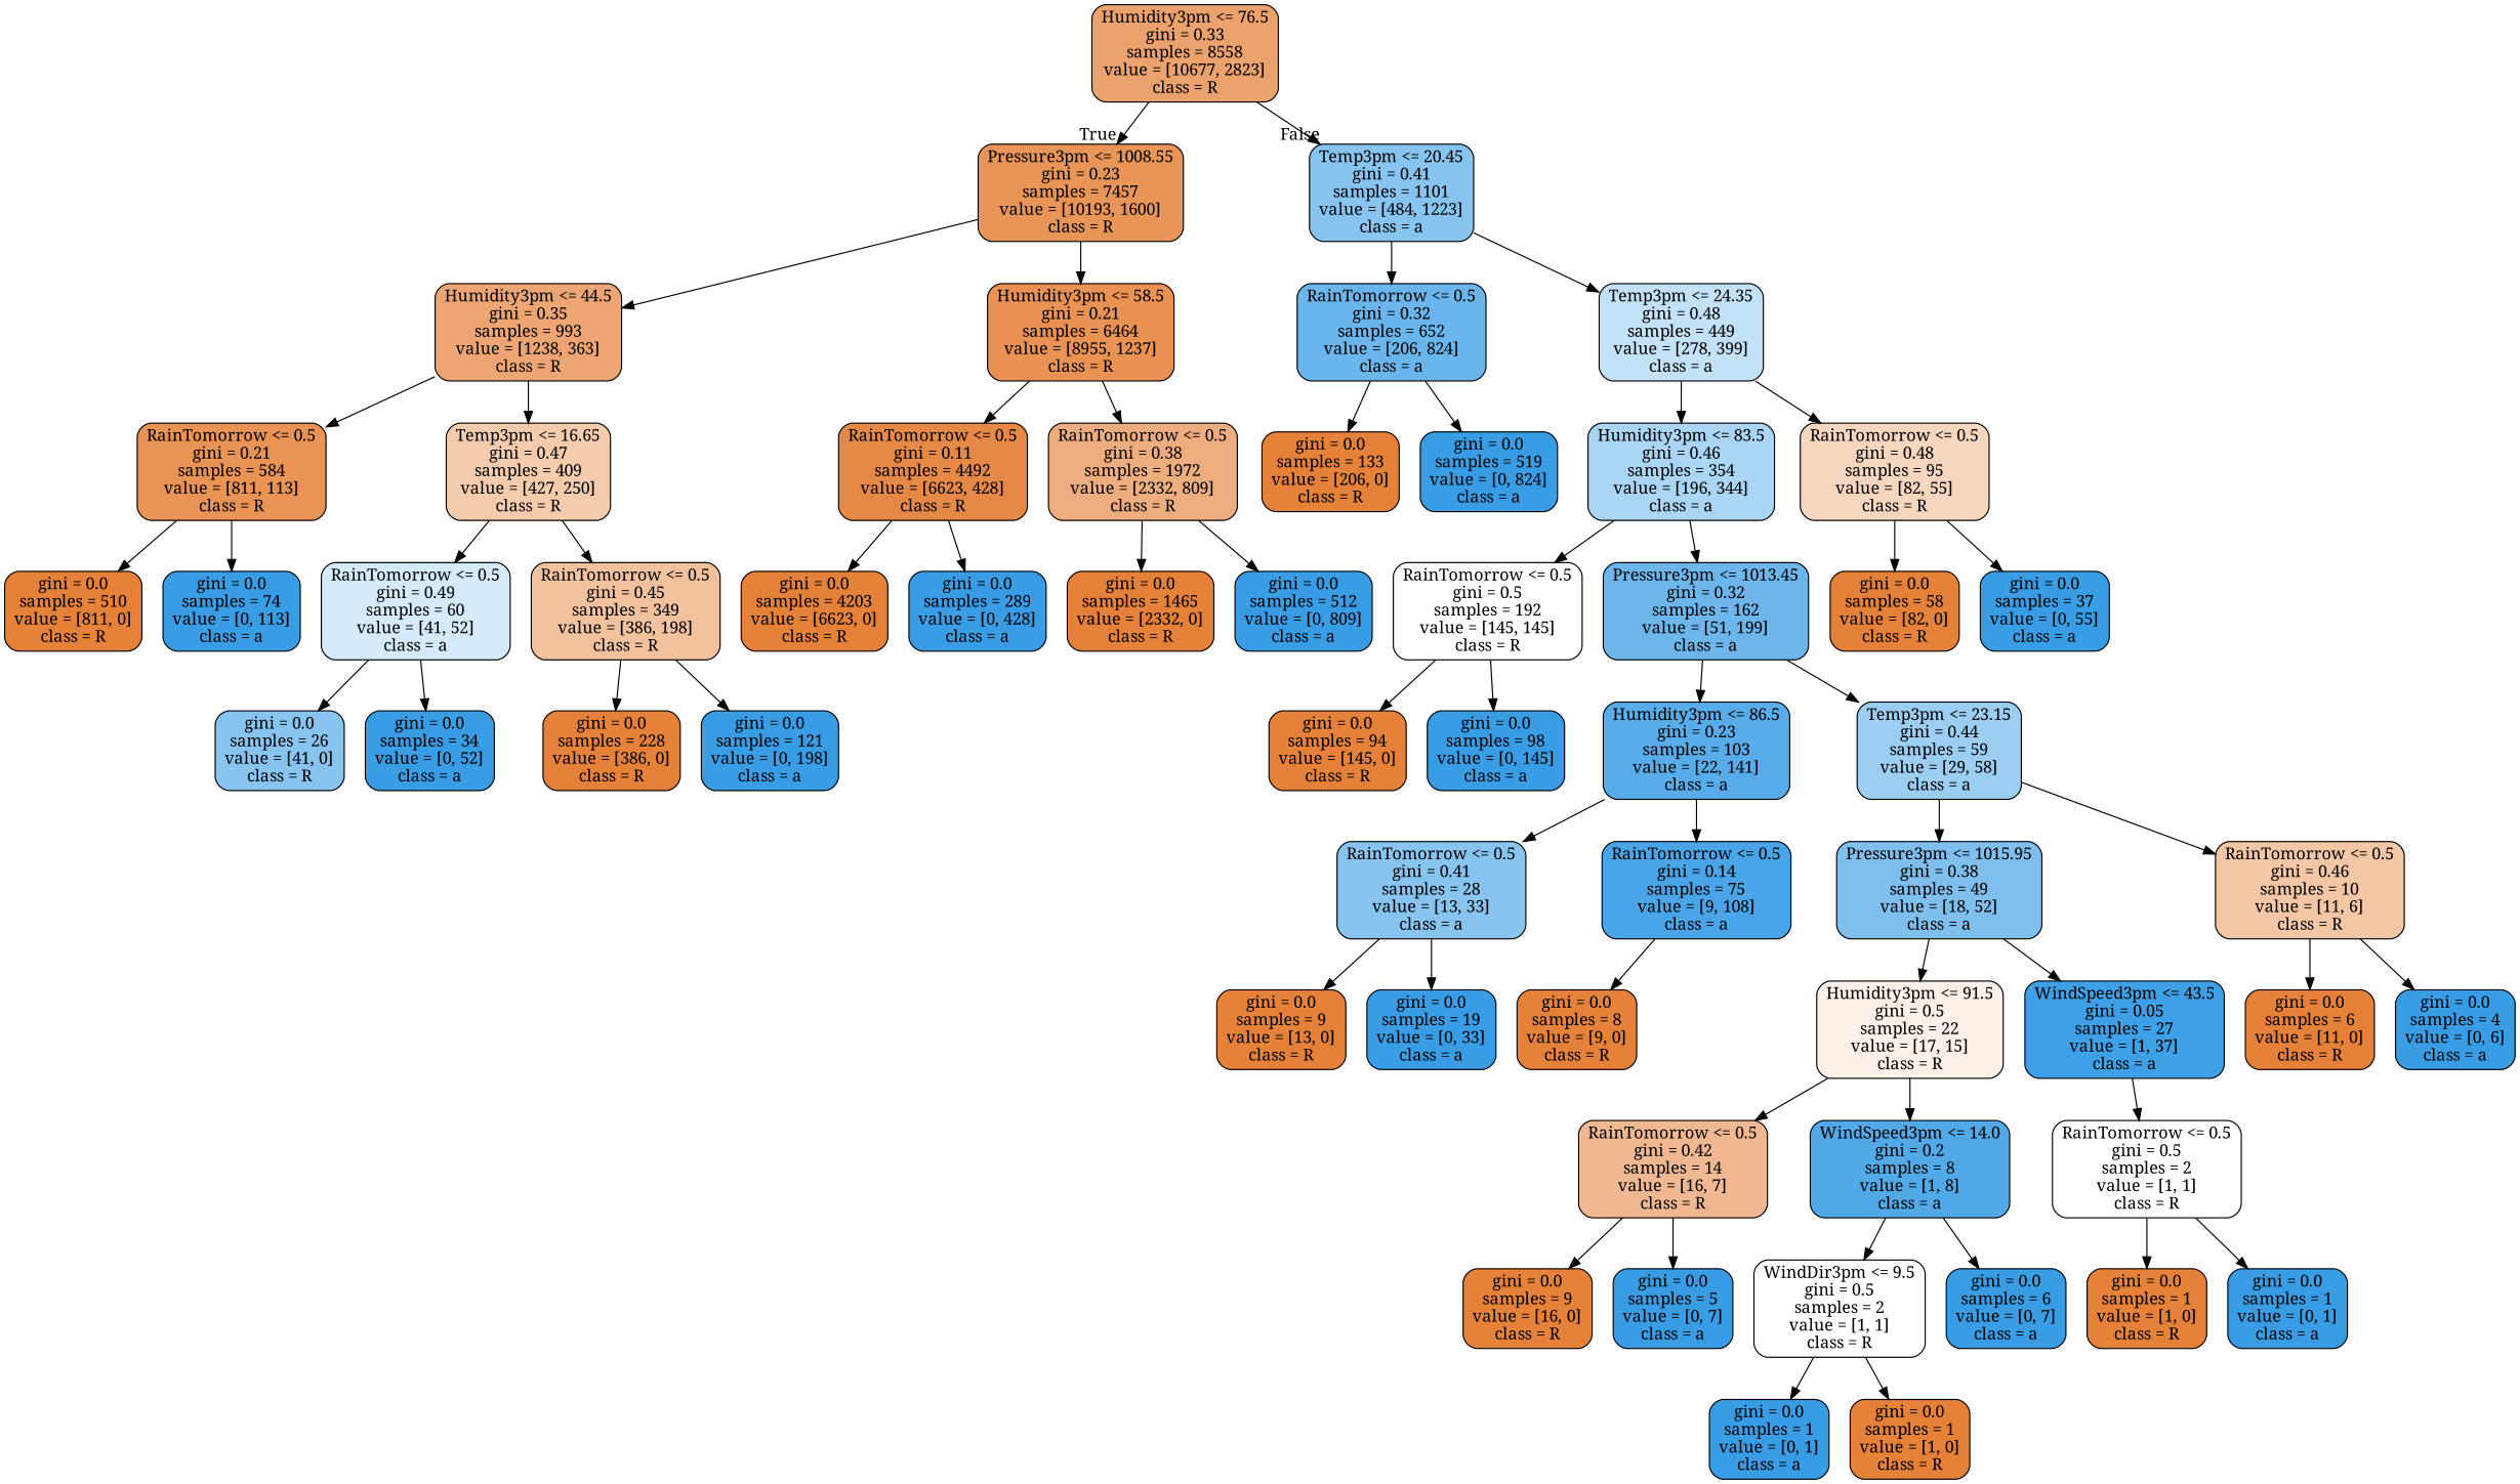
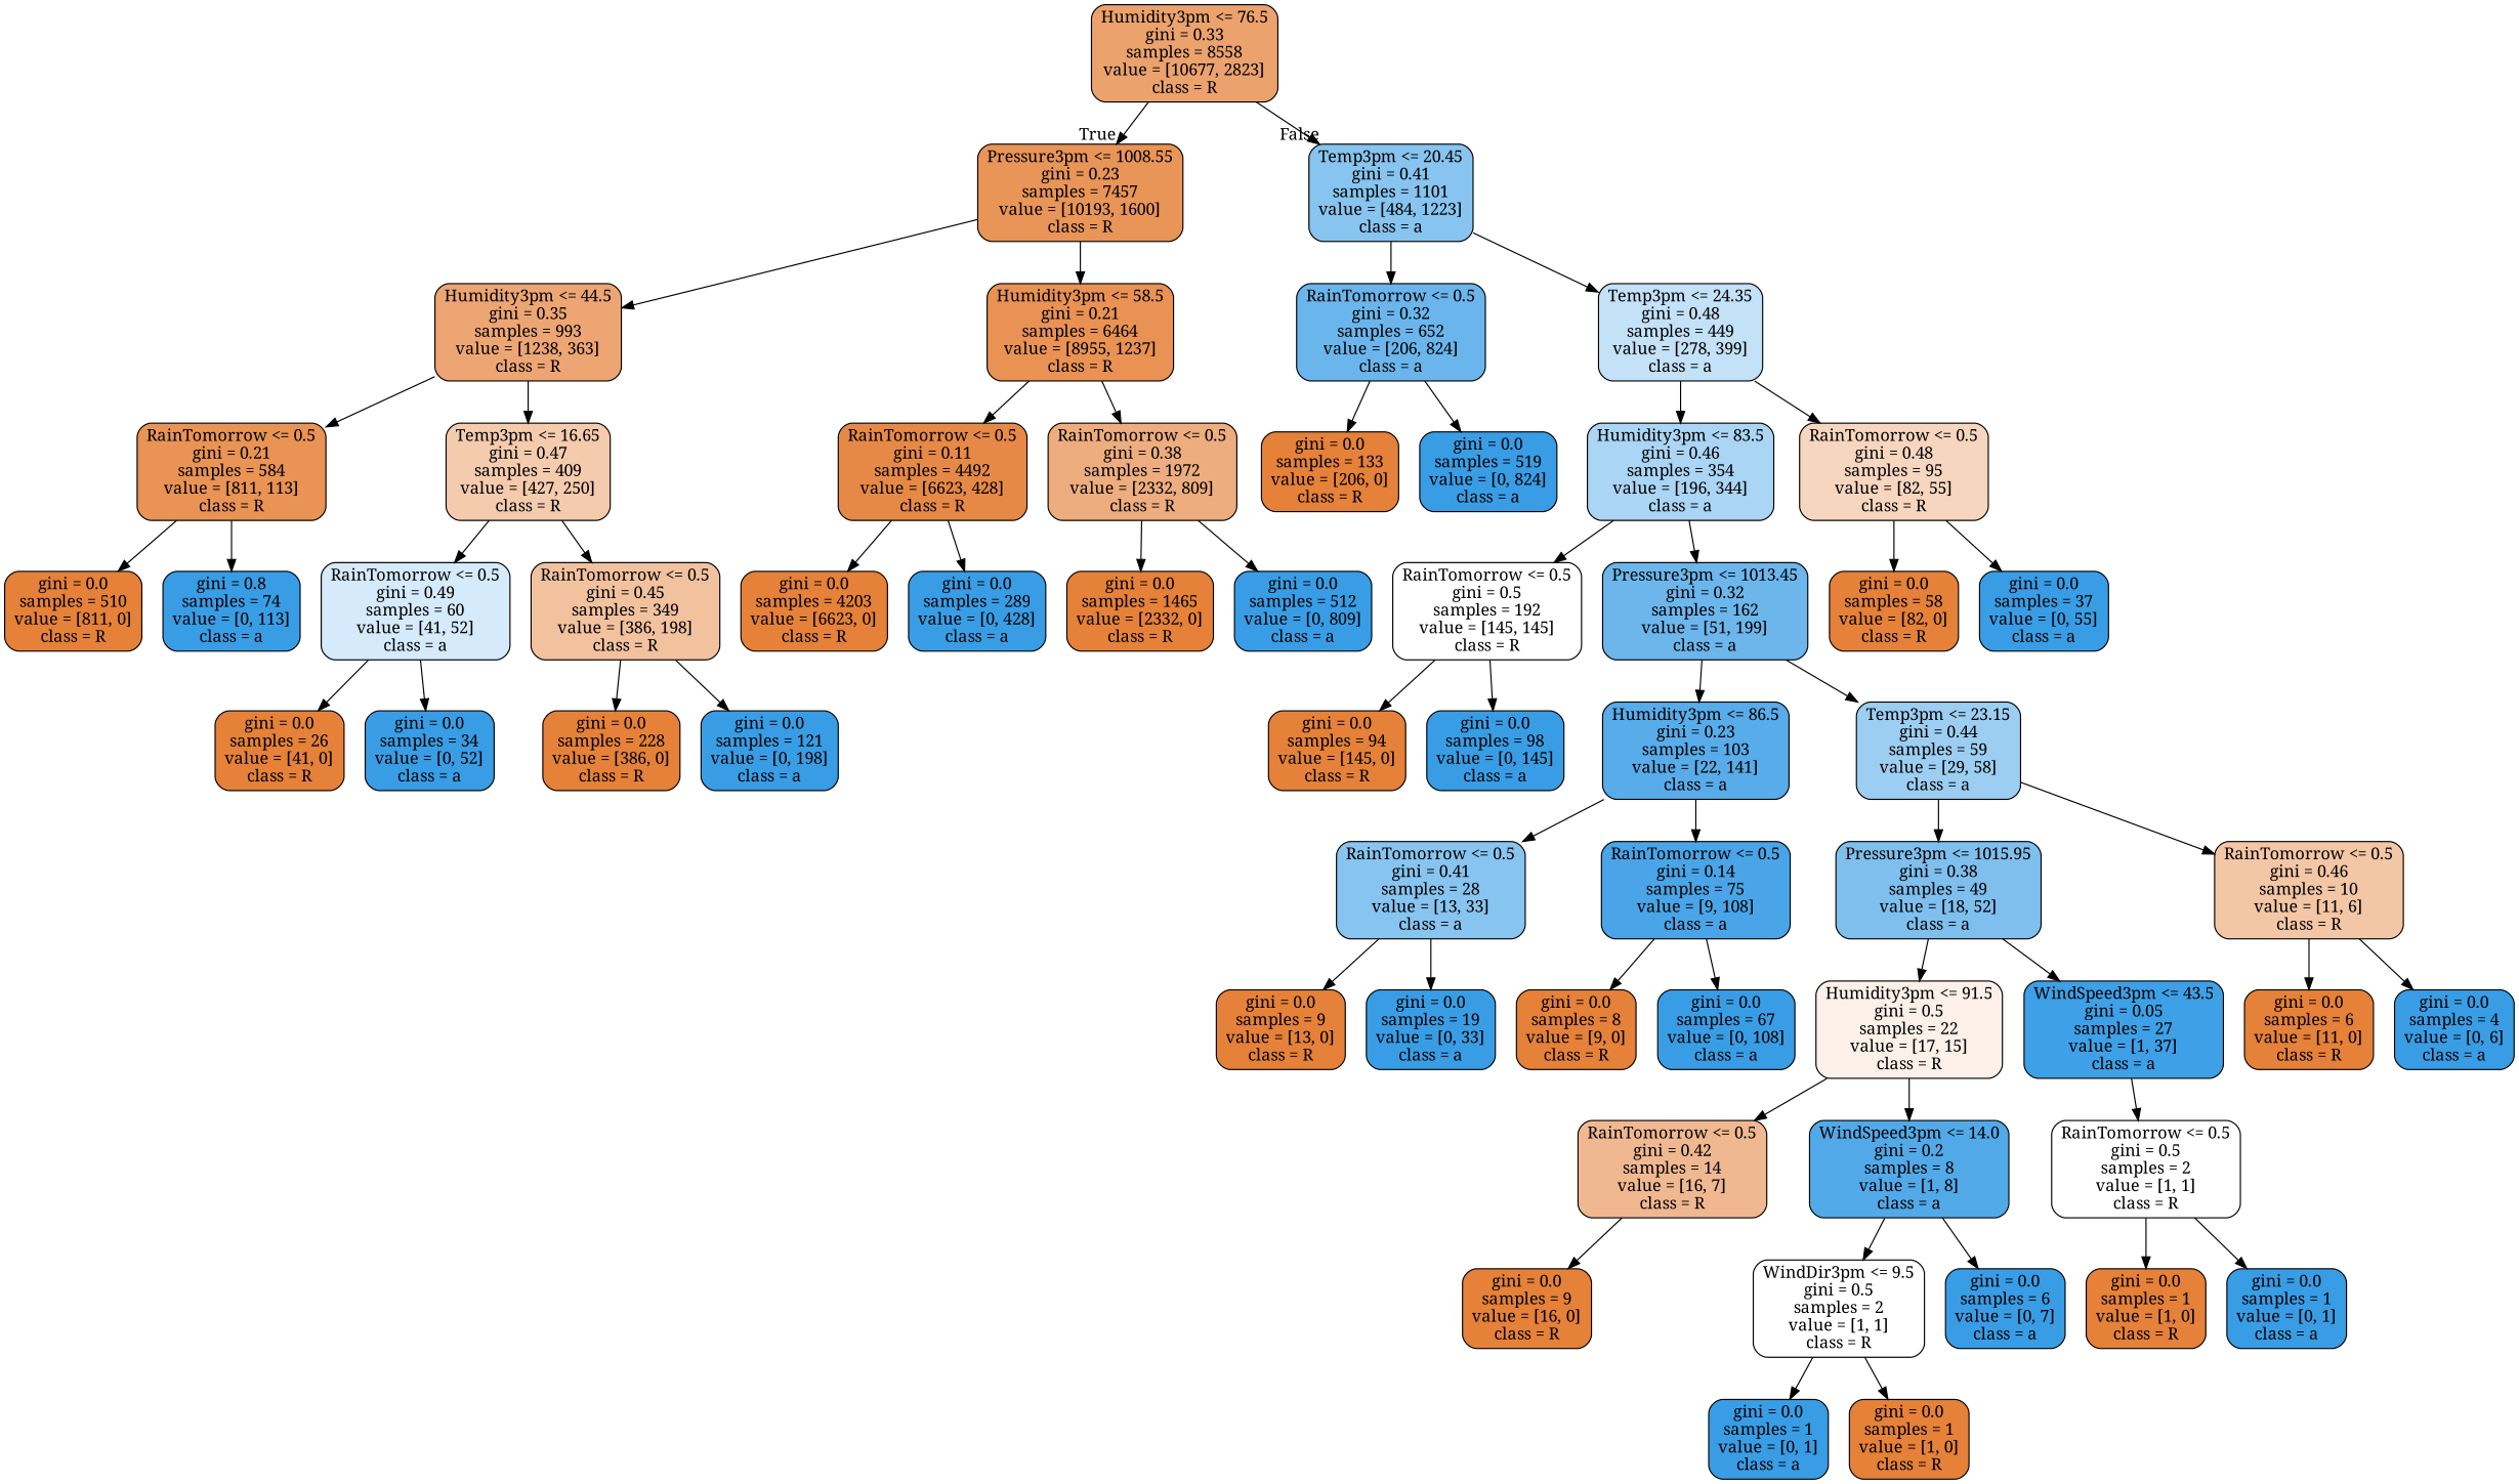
  digraph {
    fontname="Noto Serif"
    node [color=black fillcolor="#399de5" fontname="Noto Serif" shape=box style="filled, rounded"]
    edge [fontname="Noto Serif"]
    n1 [fillcolor="#eca26d" label="Humidity3pm <= 76.5\ngini = 0.33\nsamples = 8558\nvalue = [10677, 2823]\nclass = R"]
    n2 [fillcolor="#e99558" label="Pressure3pm <= 1008.55\ngini = 0.23\nsamples = 7457\nvalue = [10193, 1600]\nclass = R"]
    n3 [fillcolor="#87c4ef" label="Temp3pm <= 20.45\ngini = 0.41\nsamples = 1101\nvalue = [484, 1223]\nclass = a"]
    n4 [fillcolor="#eda673" label="Humidity3pm <= 44.5\ngini = 0.35\nsamples = 993\nvalue = [1238, 363]\nclass = R"]
    n5 [fillcolor="#e99254" label="Humidity3pm <= 58.5\ngini = 0.21\nsamples = 6464\nvalue = [8955, 1237]\nclass = R"]
    n6 [fillcolor="#6ab6ec" label="RainTomorrow <= 0.5\ngini = 0.32\nsamples = 652\nvalue = [206, 824]\nclass = a"]
    n7 [fillcolor="#c3e1f7" label="Temp3pm <= 24.35\ngini = 0.48\nsamples = 449\nvalue = [278, 399]\nclass = a"]
    n8 [fillcolor="#e99355" label="RainTomorrow <= 0.5\ngini = 0.21\nsamples = 584\nvalue = [811, 113]\nclass = R"]
    n9 [fillcolor="#f4cbad" label="Temp3pm <= 16.65\ngini = 0.47\nsamples = 409\nvalue = [427, 250]\nclass = R"]
    n10 [fillcolor="#e78946" label="RainTomorrow <= 0.5\ngini = 0.11\nsamples = 4492\nvalue = [6623, 428]\nclass = R"]
    n11 [fillcolor="#eead7e" label="RainTomorrow <= 0.5\ngini = 0.38\nsamples = 1972\nvalue = [2332, 809]\nclass = R"]
    n12 [fillcolor="#e58139" label="gini = 0.0\nsamples = 510\nvalue = [811, 0]\nclass = R"]
-   n13 [label="gini = 0.0\nsamples = 74\nvalue = [0, 113]\nclass = a"]
+   n13 [label="gini = 0.8\nsamples = 74\nvalue = [0, 113]\nclass = a"]
    n14 [fillcolor="#d5eafa" label="RainTomorrow <= 0.5\ngini = 0.49\nsamples = 60\nvalue = [41, 52]\nclass = a"]
    n15 [fillcolor="#f2c29f" label="RainTomorrow <= 0.5\ngini = 0.45\nsamples = 349\nvalue = [386, 198]\nclass = R"]
-   n16 [fillcolor="#87c4ef" label="gini = 0.0\nsamples = 26\nvalue = [41, 0]\nclass = R"]
+   n16 [fillcolor="#e58139" label="gini = 0.0\nsamples = 26\nvalue = [41, 0]\nclass = R"]
    n17 [label="gini = 0.0\nsamples = 34\nvalue = [0, 52]\nclass = a"]
    n18 [fillcolor="#e58139" label="gini = 0.0\nsamples = 228\nvalue = [386, 0]\nclass = R"]
    n19 [label="gini = 0.0\nsamples = 121\nvalue = [0, 198]\nclass = a"]
    n20 [fillcolor="#e58139" label="gini = 0.0\nsamples = 4203\nvalue = [6623, 0]\nclass = R"]
    n21 [label="gini = 0.0\nsamples = 289\nvalue = [0, 428]\nclass = a"]
    n22 [fillcolor="#e58139" label="gini = 0.0\nsamples = 1465\nvalue = [2332, 0]\nclass = R"]
    n23 [label="gini = 0.0\nsamples = 512\nvalue = [0, 809]\nclass = a"]
    n24 [fillcolor="#e58139" label="gini = 0.0\nsamples = 133\nvalue = [206, 0]\nclass = R"]
    n25 [label="gini = 0.0\nsamples = 519\nvalue = [0, 824]\nclass = a"]
    n26 [fillcolor="#aad5f4" label="Humidity3pm <= 83.5\ngini = 0.46\nsamples = 354\nvalue = [196, 344]\nclass = a"]
    n27 [fillcolor="#f6d6be" label="RainTomorrow <= 0.5\ngini = 0.48\nsamples = 95\nvalue = [82, 55]\nclass = R"]
    n28 [fillcolor="#ffffff" label="RainTomorrow <= 0.5\ngini = 0.5\nsamples = 192\nvalue = [145, 145]\nclass = R"]
    n29 [fillcolor="#6cb6ec" label="Pressure3pm <= 1013.45\ngini = 0.32\nsamples = 162\nvalue = [51, 199]\nclass = a"]
    n30 [fillcolor="#e58139" label="gini = 0.0\nsamples = 58\nvalue = [82, 0]\nclass = R"]
    n31 [label="gini = 0.0\nsamples = 37\nvalue = [0, 55]\nclass = a"]
    n32 [fillcolor="#e58139" label="gini = 0.0\nsamples = 94\nvalue = [145, 0]\nclass = R"]
    n33 [label="gini = 0.0\nsamples = 98\nvalue = [0, 145]\nclass = a"]
    n34 [fillcolor="#58ace9" label="Humidity3pm <= 86.5\ngini = 0.23\nsamples = 103\nvalue = [22, 141]\nclass = a"]
    n35 [fillcolor="#9ccef2" label="Temp3pm <= 23.15\ngini = 0.44\nsamples = 59\nvalue = [29, 58]\nclass = a"]
    n36 [fillcolor="#87c4ef" label="RainTomorrow <= 0.5\ngini = 0.41\nsamples = 28\nvalue = [13, 33]\nclass = a"]
    n37 [fillcolor="#49a5e7" label="RainTomorrow <= 0.5\ngini = 0.14\nsamples = 75\nvalue = [9, 108]\nclass = a"]
    n38 [fillcolor="#7ebfee" label="Pressure3pm <= 1015.95\ngini = 0.38\nsamples = 49\nvalue = [18, 52]\nclass = a"]
    n39 [fillcolor="#f3c6a5" label="RainTomorrow <= 0.5\ngini = 0.46\nsamples = 10\nvalue = [11, 6]\nclass = R"]
    n40 [fillcolor="#e58139" label="gini = 0.0\nsamples = 9\nvalue = [13, 0]\nclass = R"]
    n41 [label="gini = 0.0\nsamples = 19\nvalue = [0, 33]\nclass = a"]
    n42 [fillcolor="#e58139" label="gini = 0.0\nsamples = 8\nvalue = [9, 0]\nclass = R"]
+   n43 [label="gini = 0.0\nsamples = 67\nvalue = [0, 108]\nclass = a"]
    n44 [fillcolor="#fcf0e8" label="Humidity3pm <= 91.5\ngini = 0.5\nsamples = 22\nvalue = [17, 15]\nclass = R"]
    n45 [fillcolor="#3ea0e6" label="WindSpeed3pm <= 43.5\ngini = 0.05\nsamples = 27\nvalue = [1, 37]\nclass = a"]
    n46 [fillcolor="#e58139" label="gini = 0.0\nsamples = 6\nvalue = [11, 0]\nclass = R"]
    n47 [label="gini = 0.0\nsamples = 4\nvalue = [0, 6]\nclass = a"]
    n48 [fillcolor="#f0b890" label="RainTomorrow <= 0.5\ngini = 0.42\nsamples = 14\nvalue = [16, 7]\nclass = R"]
    n49 [fillcolor="#52a9e8" label="WindSpeed3pm <= 14.0\ngini = 0.2\nsamples = 8\nvalue = [1, 8]\nclass = a"]
    n50 [fillcolor="#ffffff" label="RainTomorrow <= 0.5\ngini = 0.5\nsamples = 2\nvalue = [1, 1]\nclass = R"]
    n51 [fillcolor="#e58139" label="gini = 0.0\nsamples = 9\nvalue = [16, 0]\nclass = R"]
-   n52 [label="gini = 0.0\nsamples = 5\nvalue = [0, 7]\nclass = a"]
    n53 [fillcolor="#ffffff" label="WindDir3pm <= 9.5\ngini = 0.5\nsamples = 2\nvalue = [1, 1]\nclass = R"]
    n54 [label="gini = 0.0\nsamples = 6\nvalue = [0, 7]\nclass = a"]
    n55 [label="gini = 0.0\nsamples = 1\nvalue = [0, 1]\nclass = a"]
    n56 [fillcolor="#e58139" label="gini = 0.0\nsamples = 1\nvalue = [1, 0]\nclass = R"]
    n57 [fillcolor="#e58139" label="gini = 0.0\nsamples = 1\nvalue = [1, 0]\nclass = R"]
    n58 [label="gini = 0.0\nsamples = 1\nvalue = [0, 1]\nclass = a"]
    n1 -> n2 [headlabel=True labelangle=45 labeldistance=2.5]
    n1 -> n3 [headlabel=False labelangle=-45 labeldistance=2.5]
    n2 -> n4
    n2 -> n5
    n3 -> n6
    n3 -> n7
    n4 -> n8
    n4 -> n9
    n5 -> n10
    n5 -> n11
    n6 -> n24
    n6 -> n25
    n7 -> n26
    n7 -> n27
    n8 -> n12
    n8 -> n13
    n9 -> n14
    n9 -> n15
    n10 -> n20
    n10 -> n21
    n11 -> n22
    n11 -> n23
    n14 -> n16
    n14 -> n17
    n15 -> n18
    n15 -> n19
    n26 -> n28
    n26 -> n29
    n27 -> n30
    n27 -> n31
    n28 -> n32
    n28 -> n33
    n29 -> n34
    n29 -> n35
    n34 -> n36
    n34 -> n37
    n35 -> n38
    n35 -> n39
    n36 -> n40
    n36 -> n41
    n37 -> n42
+   n37 -> n43
    n38 -> n44
    n38 -> n45
    n39 -> n46
    n39 -> n47
    n44 -> n48
    n44 -> n49
    n45 -> n50
    n48 -> n51
-   n48 -> n52
    n49 -> n53
    n49 -> n54
    n50 -> n57
    n50 -> n58
    n53 -> n55
    n53 -> n56
  }
